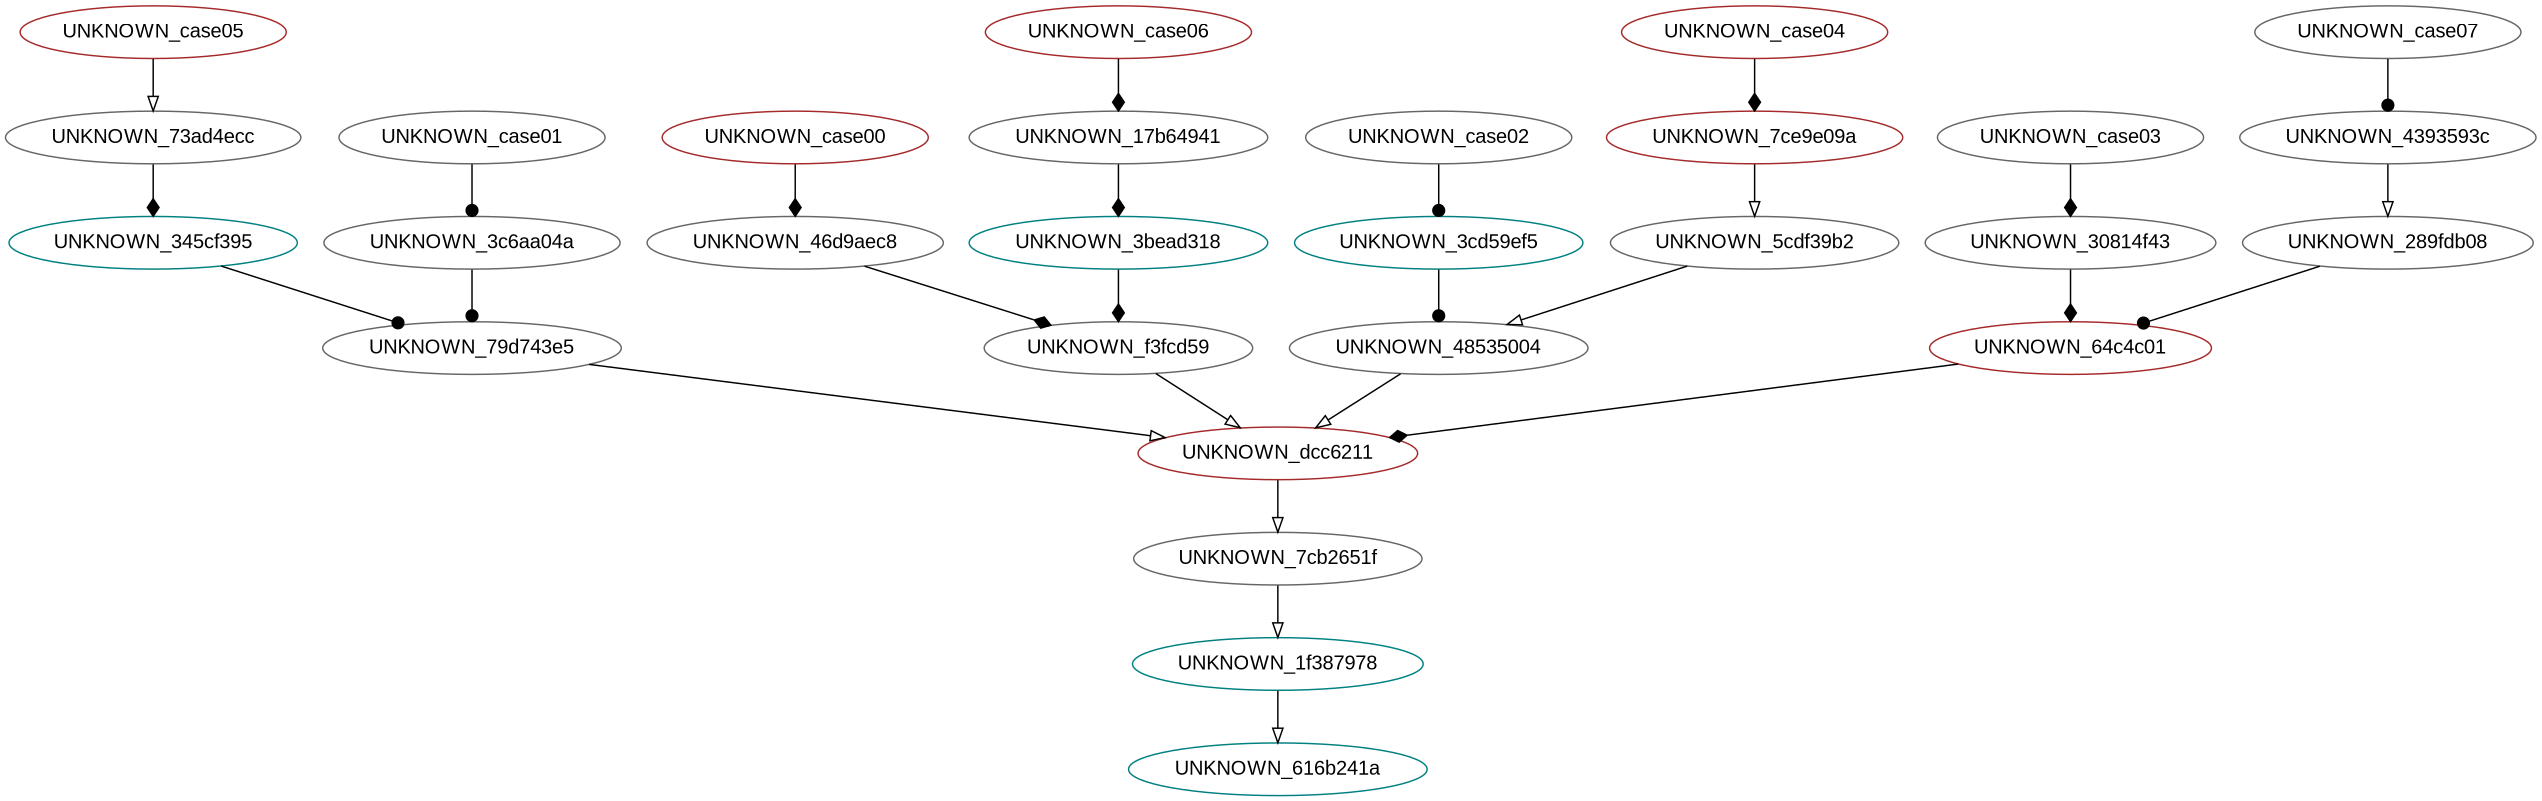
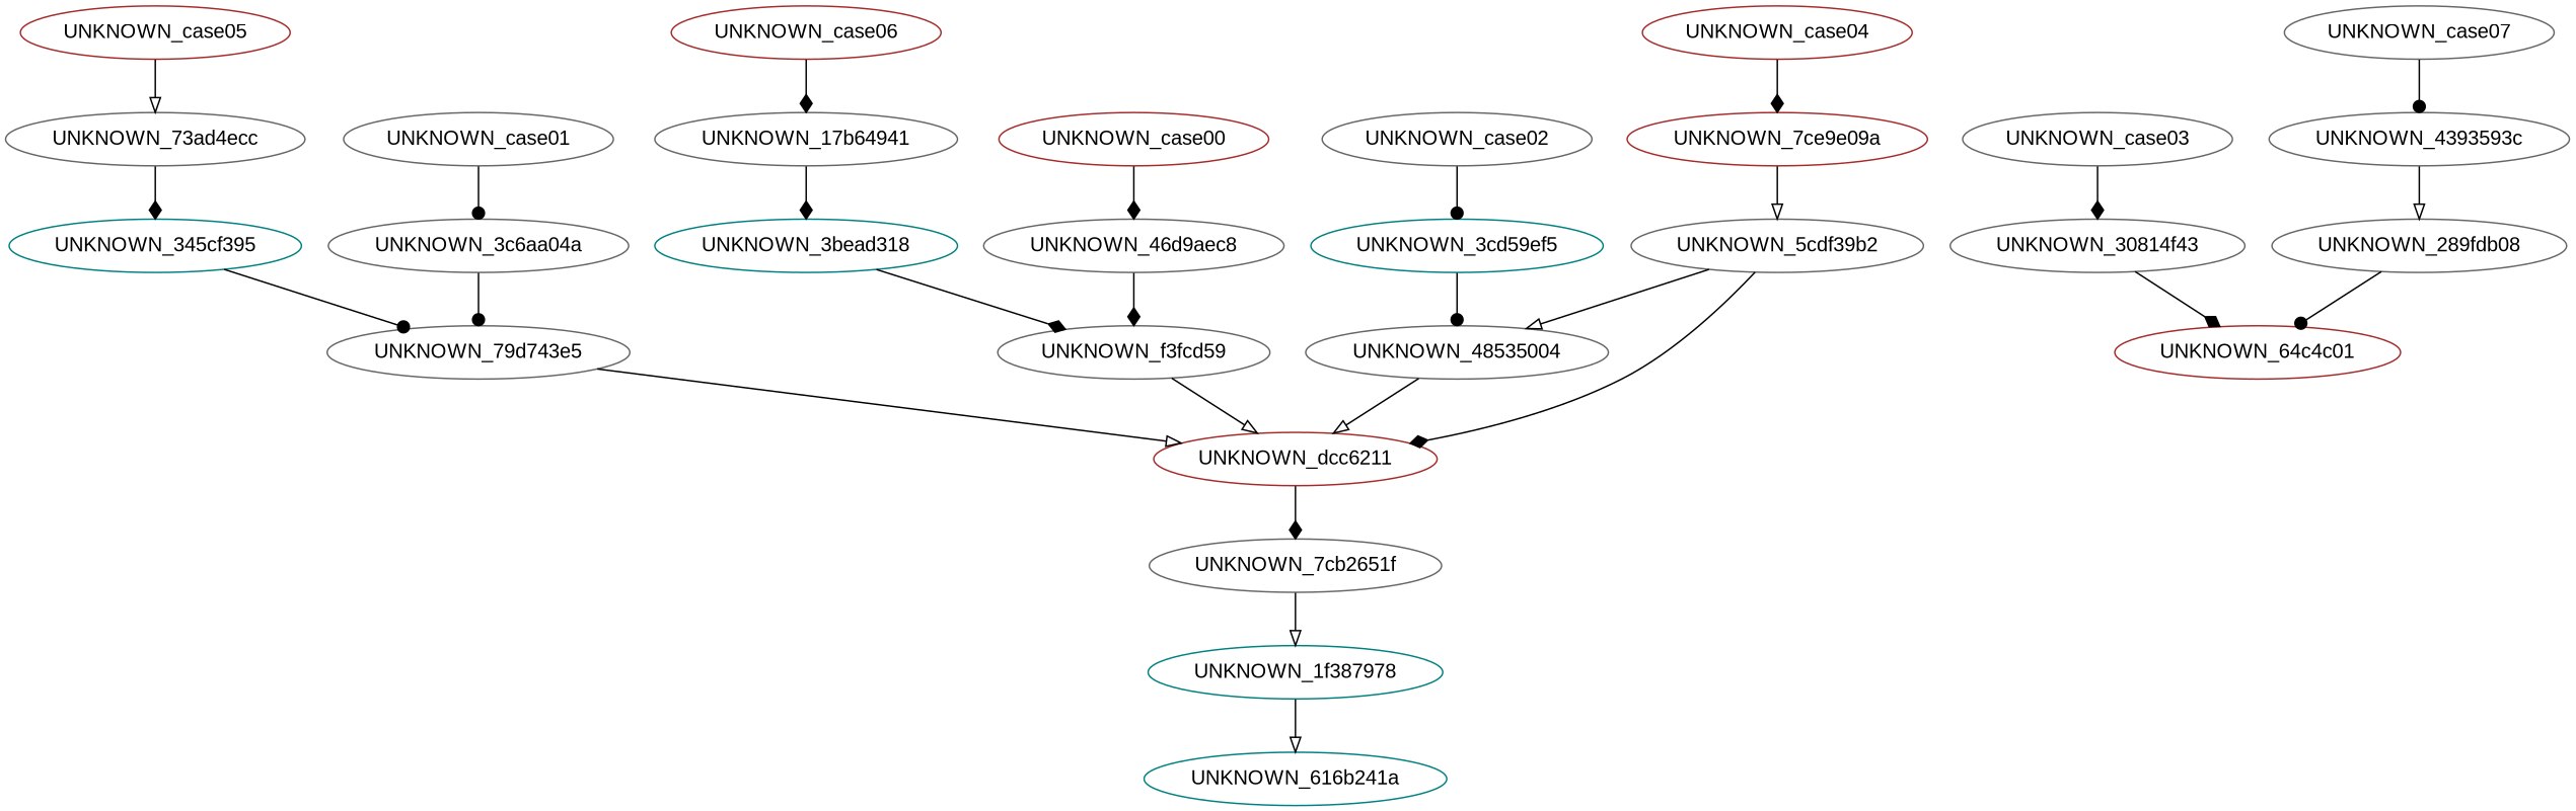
  digraph {
    fontname="Liberation Sans"
    node [color=gray40 fontname="Liberation Sans"]
    edge [arrowhead=diamond fontname="Liberation Sans"]
    UNKNOWN_case00 [color=brown]
    UNKNOWN_46d9aec8
    UNKNOWN_f3fcd59
    UNKNOWN_dcc6211 [color=brown]
    UNKNOWN_case01
    UNKNOWN_3c6aa04a
    n7 [label=UNKNOWN_79d743e5]
    UNKNOWN_3cd59ef5 [color=teal]
    UNKNOWN_case02
    UNKNOWN_48535004
    UNKNOWN_case03
    UNKNOWN_30814f43
    UNKNOWN_64c4c01 [color=brown]
    UNKNOWN_case04 [color=brown]
    n15 [color=brown label=UNKNOWN_7ce9e09a]
    UNKNOWN_5cdf39b2
    UNKNOWN_case05 [color=brown]
    UNKNOWN_73ad4ecc
    UNKNOWN_345cf395 [color=teal]
    UNKNOWN_case06 [color=brown]
    UNKNOWN_17b64941
    n22 [color=teal label=UNKNOWN_3bead318]
    UNKNOWN_case07
    UNKNOWN_4393593c
    UNKNOWN_289fdb08
    UNKNOWN_7cb2651f
    UNKNOWN_1f387978 [color=teal]
    UNKNOWN_616b241a [color=teal]
    UNKNOWN_case00 -> UNKNOWN_46d9aec8
    UNKNOWN_46d9aec8 -> UNKNOWN_f3fcd59
    UNKNOWN_f3fcd59 -> UNKNOWN_dcc6211 [arrowhead=onormal]
-   UNKNOWN_dcc6211 -> UNKNOWN_7cb2651f [arrowhead=onormal]
+   UNKNOWN_dcc6211 -> UNKNOWN_7cb2651f
    UNKNOWN_case01 -> UNKNOWN_3c6aa04a [arrowhead=dot]
    UNKNOWN_3c6aa04a -> n7 [arrowhead=dot]
    n7 -> UNKNOWN_dcc6211 [arrowhead=onormal]
    UNKNOWN_3cd59ef5 -> UNKNOWN_48535004 [arrowhead=dot]
    UNKNOWN_case02 -> UNKNOWN_3cd59ef5 [arrowhead=dot]
    UNKNOWN_48535004 -> UNKNOWN_dcc6211 [arrowhead=onormal]
    UNKNOWN_case03 -> UNKNOWN_30814f43
    UNKNOWN_30814f43 -> UNKNOWN_64c4c01
-   UNKNOWN_64c4c01 -> UNKNOWN_dcc6211
+   UNKNOWN_5cdf39b2 -> UNKNOWN_dcc6211
    UNKNOWN_case04 -> n15
    n15 -> UNKNOWN_5cdf39b2 [arrowhead=onormal]
    UNKNOWN_5cdf39b2 -> UNKNOWN_48535004 [arrowhead=onormal]
    UNKNOWN_case05 -> UNKNOWN_73ad4ecc [arrowhead=onormal]
    UNKNOWN_73ad4ecc -> UNKNOWN_345cf395
    UNKNOWN_345cf395 -> n7 [arrowhead=dot]
    UNKNOWN_case06 -> UNKNOWN_17b64941
    UNKNOWN_17b64941 -> n22
    n22 -> UNKNOWN_f3fcd59
    UNKNOWN_case07 -> UNKNOWN_4393593c [arrowhead=dot]
    UNKNOWN_4393593c -> UNKNOWN_289fdb08 [arrowhead=onormal]
    UNKNOWN_289fdb08 -> UNKNOWN_64c4c01 [arrowhead=dot]
    UNKNOWN_7cb2651f -> UNKNOWN_1f387978 [arrowhead=onormal]
    UNKNOWN_1f387978 -> UNKNOWN_616b241a [arrowhead=onormal]
  }
